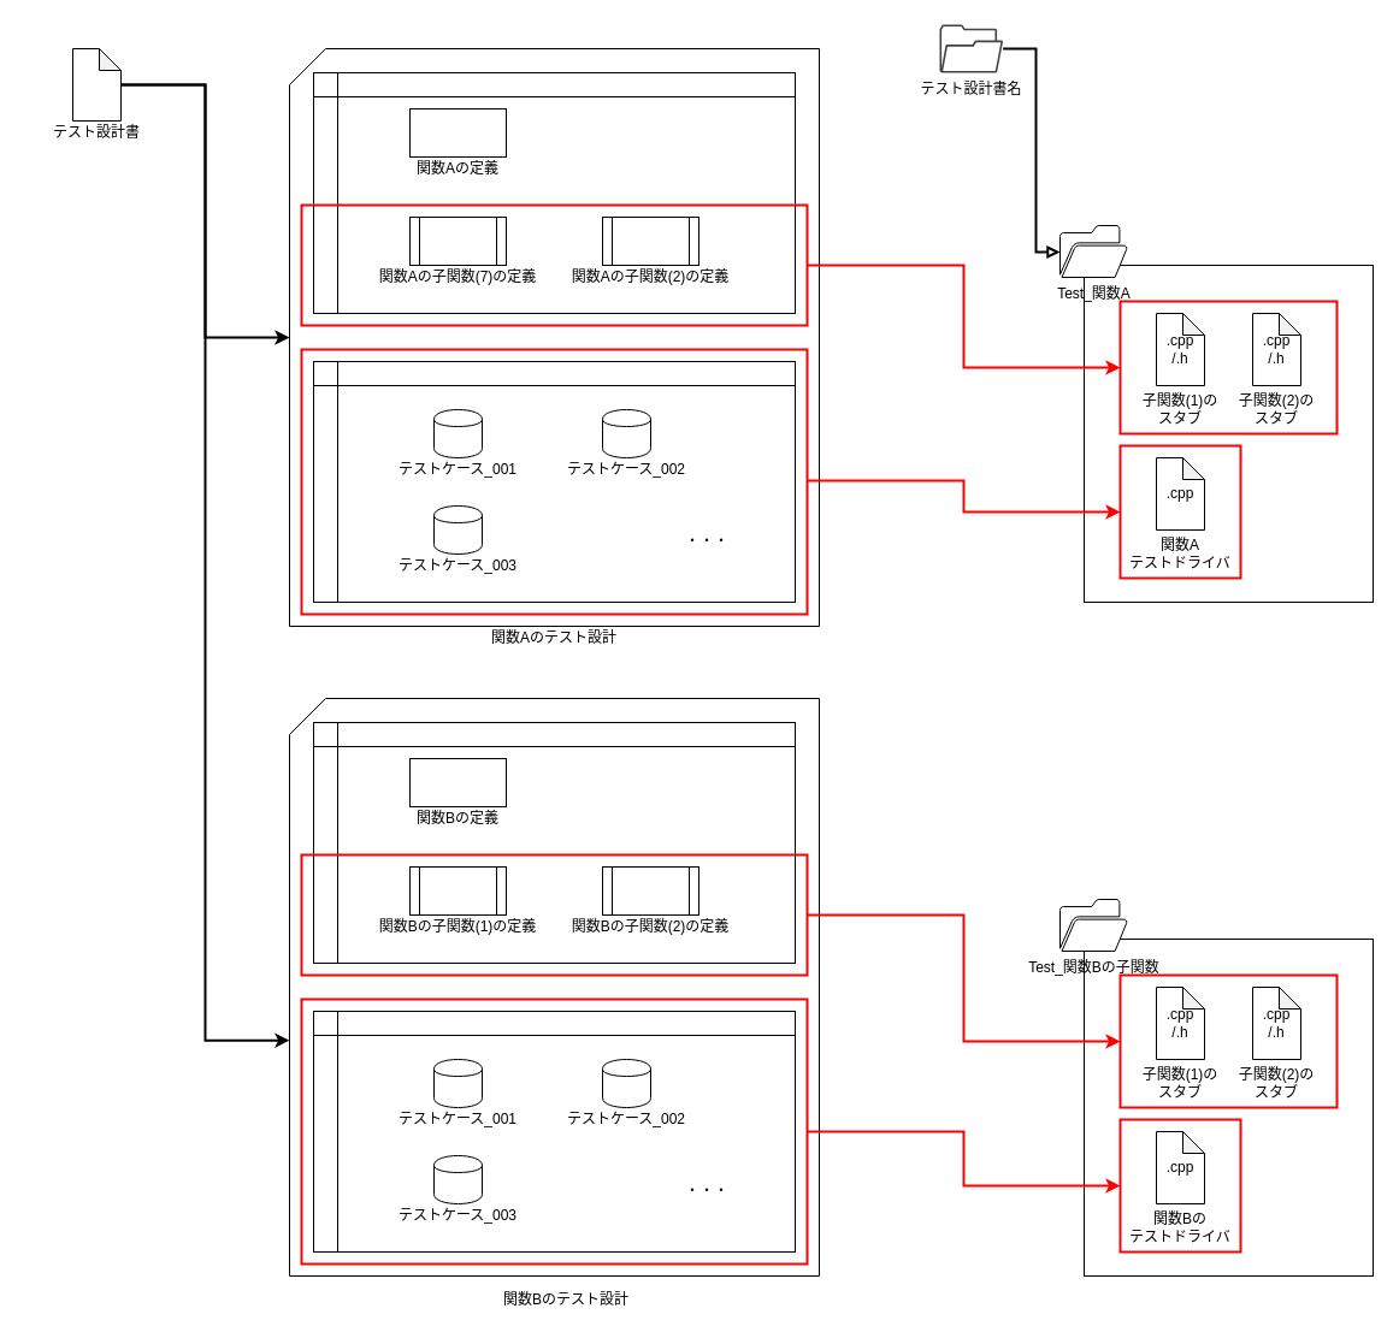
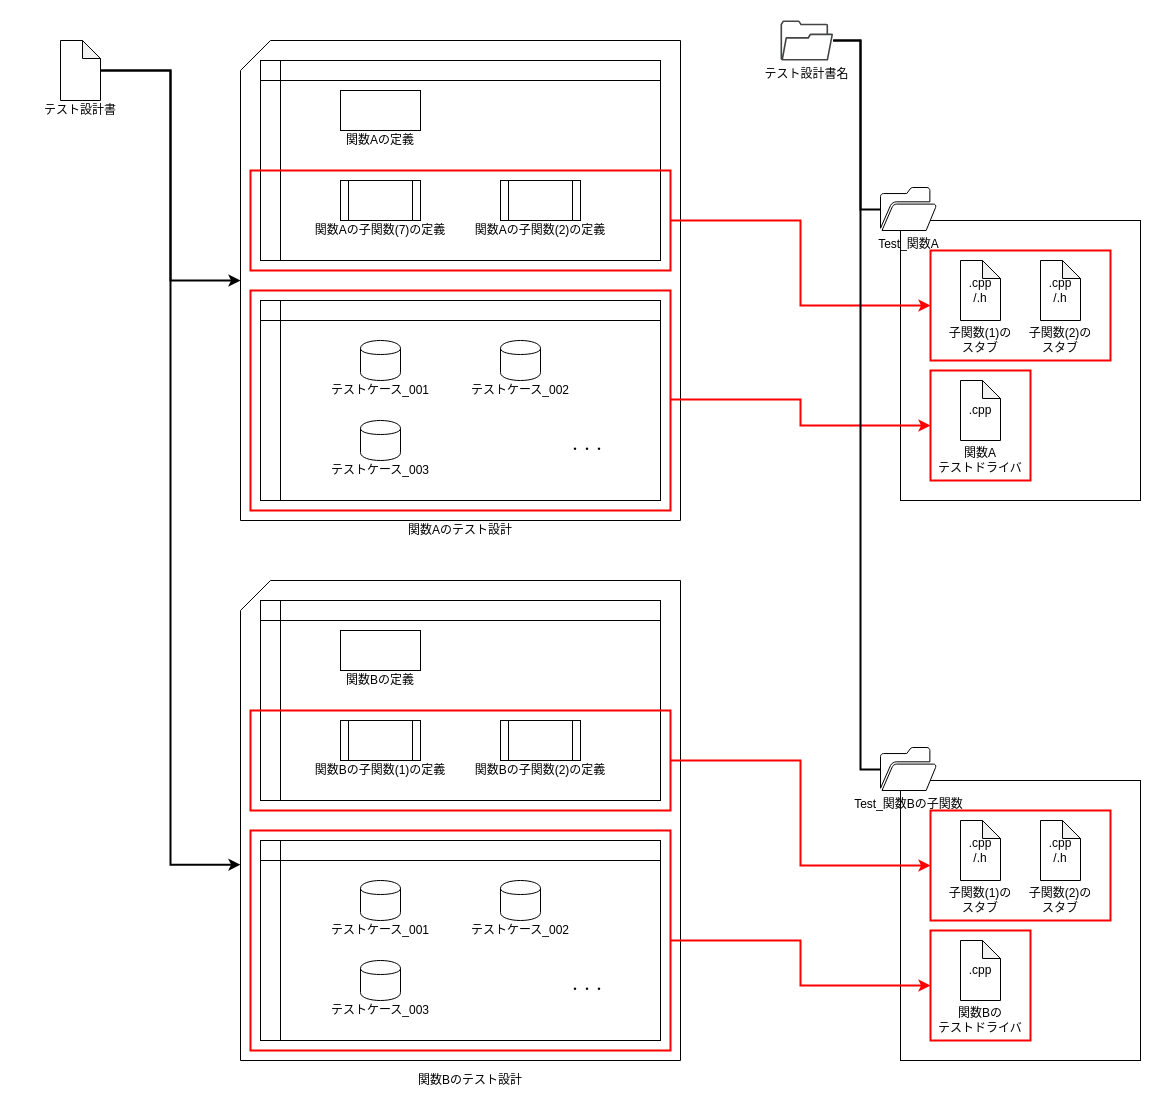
  <mxCell id="0" />
  <mxCell id="1" parent="0" />
  <mxCell id="2" value="" style="rounded=0;whiteSpace=wrap;html=1;" parent="1" vertex="1"><mxGeometry x="900" y="780" width="240" height="280" as="geometry" /></mxCell>
  <mxCell id="3" value="" style="rounded=0;whiteSpace=wrap;html=1;fillColor=none;strokeColor=#FF0000;strokeWidth=2;" parent="1" vertex="1"><mxGeometry x="930" y="810" width="180" height="110" as="geometry" /></mxCell>
  <mxCell id="4" value="" style="rounded=0;whiteSpace=wrap;html=1;fillColor=none;strokeColor=#FF0000;strokeWidth=2;" parent="1" vertex="1"><mxGeometry x="930" y="930" width="100" height="110" as="geometry" /></mxCell>
  <mxCell id="5" value="" style="rounded=0;whiteSpace=wrap;html=1;" parent="1" vertex="1"><mxGeometry x="900" y="220" width="240" height="280" as="geometry" /></mxCell>
  <mxCell id="6" value=".cpp" style="rounded=0;whiteSpace=wrap;html=1;fillColor=none;strokeColor=#FF0000;strokeWidth=2;verticalAlign=middle;" parent="1" vertex="1"><mxGeometry x="930" y="370" width="100" height="110" as="geometry" /></mxCell>
  <mxCell id="7" value="" style="shape=card;whiteSpace=wrap;html=1;size=30;" parent="1" vertex="1"><mxGeometry x="240" y="40" width="440" height="480" as="geometry" /></mxCell>
  <mxCell id="8" style="rounded=0;orthogonalLoop=1;jettySize=auto;html=1;strokeColor=#000000;strokeWidth=2;edgeStyle=orthogonalEdgeStyle;" parent="1" source="10" target="7" edge="1"><mxGeometry relative="1" as="geometry" /></mxCell>
  <mxCell id="9" style="edgeStyle=orthogonalEdgeStyle;rounded=0;orthogonalLoop=1;jettySize=auto;html=1;strokeColor=#000000;strokeWidth=2;entryX=0;entryY=0.592;entryDx=0;entryDy=0;entryPerimeter=0;" parent="1" source="10" target="28" edge="1"><mxGeometry relative="1" as="geometry" /></mxCell>
  <mxCell id="10" value="" style="shape=note;whiteSpace=wrap;html=1;backgroundOutline=1;darkOpacity=0.05;size=18;" parent="1" vertex="1"><mxGeometry x="60" y="40" width="40" height="60" as="geometry" /></mxCell>
  <mxCell id="11" value="" style="shape=internalStorage;whiteSpace=wrap;html=1;backgroundOutline=1;" parent="1" vertex="1"><mxGeometry x="260" y="300" width="400" height="200" as="geometry" /></mxCell>
  <mxCell id="12" value="" style="shape=internalStorage;whiteSpace=wrap;html=1;backgroundOutline=1;" parent="1" vertex="1"><mxGeometry x="260" y="60" width="400" height="200" as="geometry" /></mxCell>
  <mxCell id="13" value="テスト設計書" style="text;html=1;strokeColor=none;fillColor=none;align=center;verticalAlign=middle;whiteSpace=wrap;rounded=0;" parent="1" vertex="1"><mxGeometry x="20" y="100" width="120" height="20" as="geometry" /></mxCell>
  <mxCell id="14" value="" style="shape=cylinder;whiteSpace=wrap;html=1;boundedLbl=1;backgroundOutline=1;" parent="1" vertex="1"><mxGeometry x="360" y="340" width="40" height="40" as="geometry" /></mxCell>
  <mxCell id="15" value="関数Aのテスト設計" style="text;html=1;strokeColor=none;fillColor=none;align=center;verticalAlign=middle;whiteSpace=wrap;rounded=0;" parent="1" vertex="1"><mxGeometry x="400" y="520" width="120" height="20" as="geometry" /></mxCell>
  <mxCell id="16" value="テストケース_001" style="text;html=1;strokeColor=none;fillColor=none;align=center;verticalAlign=middle;whiteSpace=wrap;rounded=0;" parent="1" vertex="1"><mxGeometry x="320" y="380" width="120" height="20" as="geometry" /></mxCell>
  <mxCell id="17" value="" style="shape=cylinder;whiteSpace=wrap;html=1;boundedLbl=1;backgroundOutline=1;" parent="1" vertex="1"><mxGeometry x="500" y="340" width="40" height="40" as="geometry" /></mxCell>
  <mxCell id="18" value="テストケース_002" style="text;html=1;strokeColor=none;fillColor=none;align=center;verticalAlign=middle;whiteSpace=wrap;rounded=0;" parent="1" vertex="1"><mxGeometry x="460" y="380" width="120" height="20" as="geometry" /></mxCell>
  <mxCell id="19" value="" style="shape=cylinder;whiteSpace=wrap;html=1;boundedLbl=1;backgroundOutline=1;" parent="1" vertex="1"><mxGeometry x="360" y="420" width="40" height="40" as="geometry" /></mxCell>
  <mxCell id="20" value="テストケース_003" style="text;html=1;strokeColor=none;fillColor=none;align=center;verticalAlign=middle;whiteSpace=wrap;rounded=0;" parent="1" vertex="1"><mxGeometry x="320" y="460" width="120" height="20" as="geometry" /></mxCell>
  <mxCell id="21" value="" style="shape=process;whiteSpace=wrap;html=1;backgroundOutline=1;" parent="1" vertex="1"><mxGeometry x="340" y="180" width="80" height="40" as="geometry" /></mxCell>
  <mxCell id="22" value="" style="rounded=0;whiteSpace=wrap;html=1;" parent="1" vertex="1"><mxGeometry x="340" y="90" width="80" height="40" as="geometry" /></mxCell>
  <mxCell id="23" value="関数Aの定義" style="text;html=1;strokeColor=none;fillColor=none;align=center;verticalAlign=middle;whiteSpace=wrap;rounded=0;" parent="1" vertex="1"><mxGeometry x="320" y="130" width="120" height="20" as="geometry" /></mxCell>
  <mxCell id="24" value="関数Aの子関数(7)の定義" style="text;html=1;strokeColor=none;fillColor=none;align=center;verticalAlign=middle;whiteSpace=wrap;rounded=0;" parent="1" vertex="1"><mxGeometry x="300" y="220" width="160" height="20" as="geometry" /></mxCell>
  <mxCell id="25" value="" style="shape=process;whiteSpace=wrap;html=1;backgroundOutline=1;" parent="1" vertex="1"><mxGeometry x="500" y="180" width="80" height="40" as="geometry" /></mxCell>
  <mxCell id="26" value="関数Aの子関数(2)の定義" style="text;html=1;strokeColor=none;fillColor=none;align=center;verticalAlign=middle;whiteSpace=wrap;rounded=0;" parent="1" vertex="1"><mxGeometry x="460" y="220" width="160" height="20" as="geometry" /></mxCell>
  <mxCell id="27" value="・・・" style="text;html=1;strokeColor=none;fillColor=none;align=center;verticalAlign=middle;whiteSpace=wrap;rounded=0;" parent="1" vertex="1"><mxGeometry x="527" y="440" width="120" height="20" as="geometry" /></mxCell>
  <mxCell id="28" value="" style="shape=card;whiteSpace=wrap;html=1;size=30;" parent="1" vertex="1"><mxGeometry x="240" y="580" width="440" height="480" as="geometry" /></mxCell>
  <mxCell id="29" value="" style="shape=internalStorage;whiteSpace=wrap;html=1;backgroundOutline=1;" parent="1" vertex="1"><mxGeometry x="260" y="840" width="400" height="200" as="geometry" /></mxCell>
  <mxCell id="30" value="" style="shape=internalStorage;whiteSpace=wrap;html=1;backgroundOutline=1;" parent="1" vertex="1"><mxGeometry x="260" y="600" width="400" height="200" as="geometry" /></mxCell>
  <mxCell id="31" value="" style="shape=cylinder;whiteSpace=wrap;html=1;boundedLbl=1;backgroundOutline=1;" parent="1" vertex="1"><mxGeometry x="360" y="880" width="40" height="40" as="geometry" /></mxCell>
  <mxCell id="32" value="関数Bのテスト設計" style="text;html=1;strokeColor=none;fillColor=none;align=center;verticalAlign=middle;whiteSpace=wrap;rounded=0;" parent="1" vertex="1"><mxGeometry x="410" y="1070" width="120" height="20" as="geometry" /></mxCell>
  <mxCell id="33" value="テストケース_001" style="text;html=1;strokeColor=none;fillColor=none;align=center;verticalAlign=middle;whiteSpace=wrap;rounded=0;" parent="1" vertex="1"><mxGeometry x="320" y="920" width="120" height="20" as="geometry" /></mxCell>
  <mxCell id="34" value="" style="shape=cylinder;whiteSpace=wrap;html=1;boundedLbl=1;backgroundOutline=1;" parent="1" vertex="1"><mxGeometry x="500" y="880" width="40" height="40" as="geometry" /></mxCell>
  <mxCell id="35" value="テストケース_002" style="text;html=1;strokeColor=none;fillColor=none;align=center;verticalAlign=middle;whiteSpace=wrap;rounded=0;" parent="1" vertex="1"><mxGeometry x="460" y="920" width="120" height="20" as="geometry" /></mxCell>
  <mxCell id="36" value="" style="shape=cylinder;whiteSpace=wrap;html=1;boundedLbl=1;backgroundOutline=1;" parent="1" vertex="1"><mxGeometry x="360" y="960" width="40" height="40" as="geometry" /></mxCell>
  <mxCell id="37" value="テストケース_003" style="text;html=1;strokeColor=none;fillColor=none;align=center;verticalAlign=middle;whiteSpace=wrap;rounded=0;" parent="1" vertex="1"><mxGeometry x="320" y="1000" width="120" height="20" as="geometry" /></mxCell>
  <mxCell id="38" value="" style="shape=process;whiteSpace=wrap;html=1;backgroundOutline=1;" parent="1" vertex="1"><mxGeometry x="340" y="720" width="80" height="40" as="geometry" /></mxCell>
  <mxCell id="39" value="" style="rounded=0;whiteSpace=wrap;html=1;" parent="1" vertex="1"><mxGeometry x="340" y="630" width="80" height="40" as="geometry" /></mxCell>
  <mxCell id="40" value="関数Bの定義" style="text;html=1;strokeColor=none;fillColor=none;align=center;verticalAlign=middle;whiteSpace=wrap;rounded=0;" parent="1" vertex="1"><mxGeometry x="320" y="670" width="120" height="20" as="geometry" /></mxCell>
  <mxCell id="41" value="関数Bの子関数(1)の定義" style="text;html=1;strokeColor=none;fillColor=none;align=center;verticalAlign=middle;whiteSpace=wrap;rounded=0;" parent="1" vertex="1"><mxGeometry x="300" y="760" width="160" height="20" as="geometry" /></mxCell>
  <mxCell id="42" value="" style="shape=process;whiteSpace=wrap;html=1;backgroundOutline=1;" parent="1" vertex="1"><mxGeometry x="500" y="720" width="80" height="40" as="geometry" /></mxCell>
  <mxCell id="43" value="関数Bの子関数(2)の定義" style="text;html=1;strokeColor=none;fillColor=none;align=center;verticalAlign=middle;whiteSpace=wrap;rounded=0;" parent="1" vertex="1"><mxGeometry x="460" y="760" width="160" height="20" as="geometry" /></mxCell>
  <mxCell id="44" value="・・・" style="text;html=1;strokeColor=none;fillColor=none;align=center;verticalAlign=middle;whiteSpace=wrap;rounded=0;" parent="1" vertex="1"><mxGeometry x="527" y="980" width="120" height="20" as="geometry" /></mxCell>
  <mxCell id="45" style="edgeStyle=orthogonalEdgeStyle;rounded=0;orthogonalLoop=1;jettySize=auto;html=1;strokeColor=#FF0000;strokeWidth=2;entryX=0;entryY=0.5;entryDx=0;entryDy=0;" parent="1" target="6" edge="1"><mxGeometry relative="1" as="geometry"><mxPoint x="670" y="399" as="sourcePoint" /><mxPoint x="740" y="400" as="targetPoint" /><Array as="points"><mxPoint x="800" y="399" /><mxPoint x="800" y="425" /></Array></mxGeometry></mxCell>
  <mxCell id="46" value="" style="rounded=0;whiteSpace=wrap;html=1;fillColor=none;strokeColor=#FF0000;strokeWidth=2;" parent="1" vertex="1"><mxGeometry x="250" y="290" width="420" height="220" as="geometry" /></mxCell>
  <mxCell id="47" value=".cpp" style="shape=note;whiteSpace=wrap;html=1;backgroundOutline=1;darkOpacity=0.05;size=18;" parent="1" vertex="1"><mxGeometry x="960" y="380" width="40" height="60" as="geometry" /></mxCell>
  <mxCell id="48" value="関数A&lt;br&gt;テストドライバ" style="text;html=1;strokeColor=none;fillColor=none;align=center;verticalAlign=middle;whiteSpace=wrap;rounded=0;" parent="1" vertex="1"><mxGeometry x="920" y="440" width="120" height="40" as="geometry" /></mxCell>
  <mxCell id="49" value="" style="rounded=0;whiteSpace=wrap;html=1;fillColor=none;strokeColor=#FF0000;strokeWidth=2;" parent="1" vertex="1"><mxGeometry x="930" y="250" width="180" height="110" as="geometry" /></mxCell>
  <mxCell id="50" style="edgeStyle=orthogonalEdgeStyle;rounded=0;orthogonalLoop=1;jettySize=auto;html=1;entryX=0;entryY=0.5;entryDx=0;entryDy=0;strokeColor=#FF0000;strokeWidth=2;" parent="1" source="51" target="49" edge="1"><mxGeometry relative="1" as="geometry" /></mxCell>
  <mxCell id="51" value="" style="rounded=0;whiteSpace=wrap;html=1;fillColor=none;strokeColor=#FF0000;strokeWidth=2;" parent="1" vertex="1"><mxGeometry x="250" y="170" width="420" height="100" as="geometry" /></mxCell>
  <mxCell id="52" value=".cpp&lt;br&gt;/.h" style="shape=note;whiteSpace=wrap;html=1;backgroundOutline=1;darkOpacity=0.05;size=18;verticalAlign=middle;" parent="1" vertex="1"><mxGeometry x="960" y="260" width="40" height="60" as="geometry" /></mxCell>
  <mxCell id="53" value="子関数(1)の&lt;br&gt;スタブ" style="text;html=1;strokeColor=none;fillColor=none;align=center;verticalAlign=middle;whiteSpace=wrap;rounded=0;" parent="1" vertex="1"><mxGeometry x="920" y="320" width="120" height="40" as="geometry" /></mxCell>
  <mxCell id="54" style="edgeStyle=orthogonalEdgeStyle;rounded=0;orthogonalLoop=1;jettySize=auto;html=1;entryX=0;entryY=0.5;entryDx=0;entryDy=0;strokeColor=#FF0000;strokeWidth=2;" parent="1" source="55" target="3" edge="1"><mxGeometry relative="1" as="geometry" /></mxCell>
  <mxCell id="55" value="" style="rounded=0;whiteSpace=wrap;html=1;fillColor=none;strokeColor=#FF0000;strokeWidth=2;" parent="1" vertex="1"><mxGeometry x="250" y="710" width="420" height="100" as="geometry" /></mxCell>
  <mxCell id="56" style="edgeStyle=orthogonalEdgeStyle;rounded=0;orthogonalLoop=1;jettySize=auto;html=1;entryX=0;entryY=0.5;entryDx=0;entryDy=0;strokeColor=#FF0000;strokeWidth=2;" parent="1" source="57" target="4" edge="1"><mxGeometry relative="1" as="geometry" /></mxCell>
  <mxCell id="57" value="" style="rounded=0;whiteSpace=wrap;html=1;fillColor=none;strokeColor=#FF0000;strokeWidth=2;" parent="1" vertex="1"><mxGeometry x="250" y="830" width="420" height="220" as="geometry" /></mxCell>
  <mxCell id="58" value="テスト設計書名" style="pointerEvents=1;shadow=0;dashed=0;html=1;strokeColor=none;fillColor=#434445;aspect=fixed;labelPosition=center;verticalLabelPosition=bottom;verticalAlign=top;align=center;outlineConnect=0;shape=mxgraph.vvd.folder;" parent="1" vertex="1"><mxGeometry x="780" y="20" width="52.63" height="40" as="geometry" /></mxCell>
  <mxCell id="59" value="Test_関数A" style="pointerEvents=1;shadow=0;dashed=0;html=1;strokeColor=#000000;fillColor=#FFFFFF;labelPosition=center;verticalLabelPosition=bottom;verticalAlign=top;outlineConnect=0;align=center;shape=mxgraph.office.concepts.folder_open;strokeWidth=1;perimeterSpacing=0;" parent="1" vertex="1"><mxGeometry x="880" y="187" width="56" height="43" as="geometry" /></mxCell>
  <mxCell id="60" value="Test_関数Bの子関数" style="pointerEvents=1;shadow=0;dashed=0;html=1;strokeColor=#000000;fillColor=#FFFFFF;labelPosition=center;verticalLabelPosition=bottom;verticalAlign=top;outlineConnect=0;align=center;shape=mxgraph.office.concepts.folder_open;strokeWidth=1;perimeterSpacing=0;" parent="1" vertex="1"><mxGeometry x="880" y="747" width="56" height="43" as="geometry" /></mxCell>
  <mxCell id="61" value="" style="group" parent="1" vertex="1" connectable="0"><mxGeometry x="920" y="820" width="120" height="100" as="geometry" /></mxCell>
  <mxCell id="62" value=".cpp&lt;br&gt;/.h" style="shape=note;whiteSpace=wrap;html=1;backgroundOutline=1;darkOpacity=0.05;size=18;" parent="61" vertex="1"><mxGeometry x="40" width="40" height="60" as="geometry" /></mxCell>
  <mxCell id="63" value="子関数(1)の&lt;br&gt;スタブ" style="text;html=1;strokeColor=none;fillColor=none;align=center;verticalAlign=middle;whiteSpace=wrap;rounded=0;" parent="61" vertex="1"><mxGeometry x="20" y="60" width="80" height="40" as="geometry" /></mxCell>
  <mxCell id="64" value="" style="group" parent="1" vertex="1" connectable="0"><mxGeometry x="920" y="940" width="120" height="100" as="geometry" /></mxCell>
  <mxCell id="65" value=".cpp" style="shape=note;whiteSpace=wrap;html=1;backgroundOutline=1;darkOpacity=0.05;size=18;" parent="64" vertex="1"><mxGeometry x="40" width="40" height="60" as="geometry" /></mxCell>
  <mxCell id="66" value="関数Bの&lt;br&gt;テストドライバ" style="text;html=1;strokeColor=none;fillColor=none;align=center;verticalAlign=middle;whiteSpace=wrap;rounded=0;" parent="64" vertex="1"><mxGeometry y="60" width="120" height="40" as="geometry" /></mxCell>
- <mxCell id="67" style="edgeStyle=orthogonalEdgeStyle;rounded=0;orthogonalLoop=1;jettySize=auto;html=1;strokeColor=#000000;strokeWidth=2;endArrow=block;endFill=0;" parent="1" source="58" target="59" edge="1"><mxGeometry relative="1" as="geometry"><mxPoint x="1030" y="102" as="sourcePoint" /><mxPoint x="1290" y="187" as="targetPoint" /><Array as="points"><mxPoint x="860" y="40" /><mxPoint x="860" y="209" /></Array></mxGeometry></mxCell>
+ <mxCell id="67" style="edgeStyle=orthogonalEdgeStyle;rounded=0;orthogonalLoop=1;jettySize=auto;html=1;strokeColor=#000000;strokeWidth=2;endArrow=none;endFill=0;" parent="1" source="58" target="59" edge="1"><mxGeometry relative="1" as="geometry"><mxPoint x="1030" y="102" as="sourcePoint" /><mxPoint x="1290" y="187" as="targetPoint" /><Array as="points"><mxPoint x="860" y="40" /><mxPoint x="860" y="209" /></Array></mxGeometry></mxCell>
+ <mxCell id="68" style="edgeStyle=orthogonalEdgeStyle;rounded=0;orthogonalLoop=1;jettySize=auto;html=1;strokeColor=#000000;strokeWidth=2;endArrow=none;endFill=0;" parent="1" source="58" target="60" edge="1"><mxGeometry relative="1" as="geometry"><mxPoint x="842.63" y="50" as="sourcePoint" /><mxPoint x="890" y="219" as="targetPoint" /><Array as="points"><mxPoint x="860" y="40" /><mxPoint x="860" y="769" /></Array></mxGeometry></mxCell>
  <mxCell id="69" value=".cpp&lt;br&gt;/.h" style="shape=note;whiteSpace=wrap;html=1;backgroundOutline=1;darkOpacity=0.05;size=18;verticalAlign=middle;" parent="1" vertex="1"><mxGeometry x="1040" y="260" width="40" height="60" as="geometry" /></mxCell>
  <mxCell id="70" value="子関数(2)の&lt;br&gt;スタブ" style="text;html=1;strokeColor=none;fillColor=none;align=center;verticalAlign=middle;whiteSpace=wrap;rounded=0;" parent="1" vertex="1"><mxGeometry x="1000" y="320" width="120" height="40" as="geometry" /></mxCell>
  <mxCell id="71" value="子関数(2)の&lt;br&gt;スタブ" style="text;html=1;strokeColor=none;fillColor=none;align=center;verticalAlign=middle;whiteSpace=wrap;rounded=0;" parent="1" vertex="1"><mxGeometry x="1020" y="880" width="80" height="40" as="geometry" /></mxCell>
  <mxCell id="72" value=".cpp&lt;br&gt;/.h" style="shape=note;whiteSpace=wrap;html=1;backgroundOutline=1;darkOpacity=0.05;size=18;" parent="1" vertex="1"><mxGeometry x="1040" y="820" width="40" height="60" as="geometry" /></mxCell>
